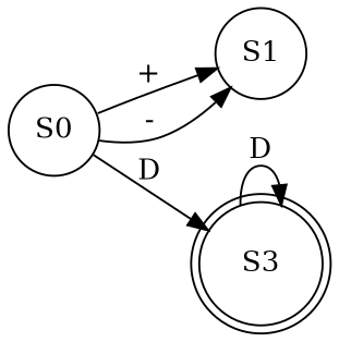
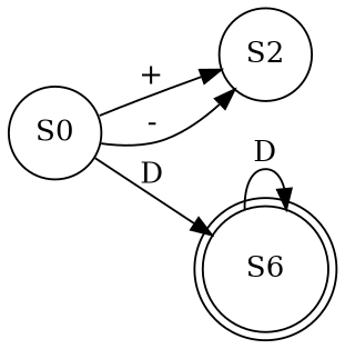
  digraph {
    concentrate=true
    fontname="DejaVu Serif"
    rankdir=LR
    node [fontname="DejaVu Serif" shape=circle]
    edge [fontname="DejaVu Serif"]
    n1 [label=S0]
-   n2 [label=S1]
-   n3 [label=S3 shape=doublecircle]
+   n2 [label=S2]
+   n3 [label=S6 shape=doublecircle]
    n1 -> n2 [label="+"]
    n1 -> n2 [label="-"]
    n1 -> n3 [label=D]
    n3 -> n3 [label=D]
  }
